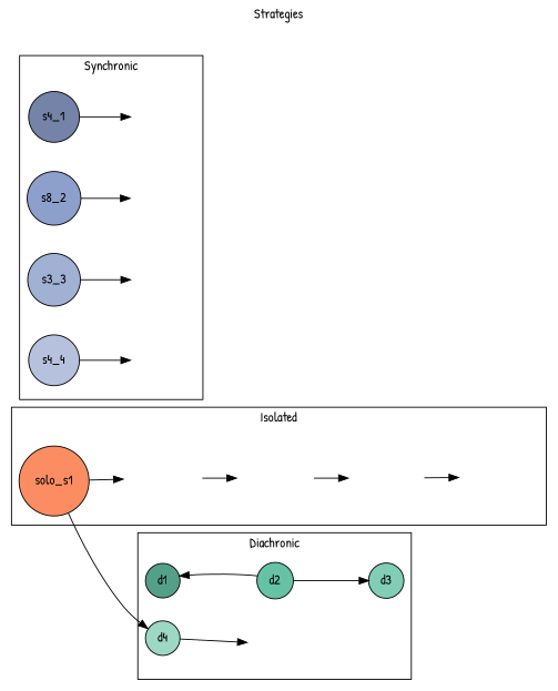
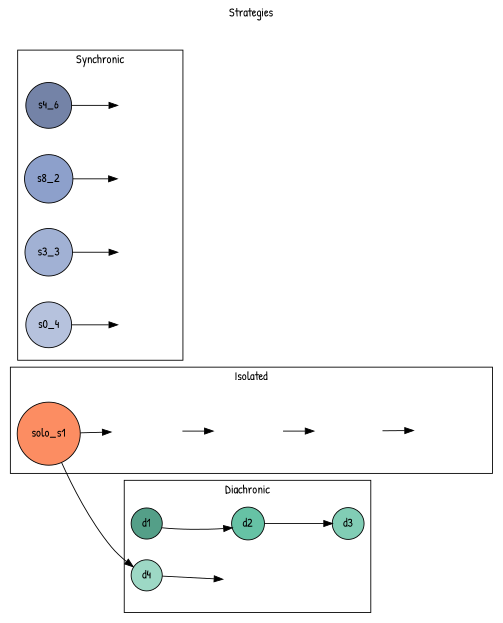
  digraph {
    fontname="Patrick Hand"
    label=Strategies
    labelloc=t
    rankdir=LR
    node [fontname="Patrick Hand" shape=circle style=filled]
    edge [fontname="Patrick Hand"]
    d1 [fillcolor="#549F88"]
    d2 [fillcolor="#66C2A5"]
    d3 [fillcolor="#81CDB5"]
    d4 [fillcolor="#9DD8C5"]
    dinv1 [style=invis width=0]
    solo_s1 [fillcolor="#FC8D62"]
    solo_s2 [style=invis width=0.2]
    soloinv2 [style=invis width=0]
    solo_s3 [style=invis width=0.2]
    solo_s4 [style=invis width=0.2]
-   s4_1 [fillcolor="#7483A7"]
+   s4_1 [fillcolor="#7483A7" label=s4_6]
    s4inv1 [style=invis width=0]
    n13 [fillcolor="#8DA0CB" label=s8_2]
    s4inv2 [style=invis width=0]
    n15 [fillcolor="#A1B1D4" label=s3_3]
    s4inv3 [style=invis width=0]
-   s4_4 [fillcolor="#B6C2DD"]
+   s4_4 [fillcolor="#B6C2DD" label=s0_4]
    s4inv4 [style=invis width=0]
    subgraph cluster_1 {
      label=Diachronic
      d1
      d2
      d3
      d4
      dinv1
    }
    subgraph cluster_2 {
      label=Isolated
      solo_s1
      solo_s2
      soloinv2
      solo_s3
      solo_s4
    }
    subgraph cluster_3 {
      label=Synchronic
      rankdir=TB
      s4_1
      s4inv1
      n13
      s4inv2
      n15
      s4inv3
      s4_4
      s4inv4
    }
-   d2 -> d1
+   d1 -> d2
    d2 -> d3
    d4 -> dinv1
    solo_s1 -> d4
    solo_s1 -> solo_s2
    solo_s2 -> solo_s3
    solo_s3 -> solo_s4
    solo_s4 -> soloinv2
    s4_1 -> s4inv1
    n13 -> s4inv2
    n15 -> s4inv3
    s4_4 -> s4inv4
  }
